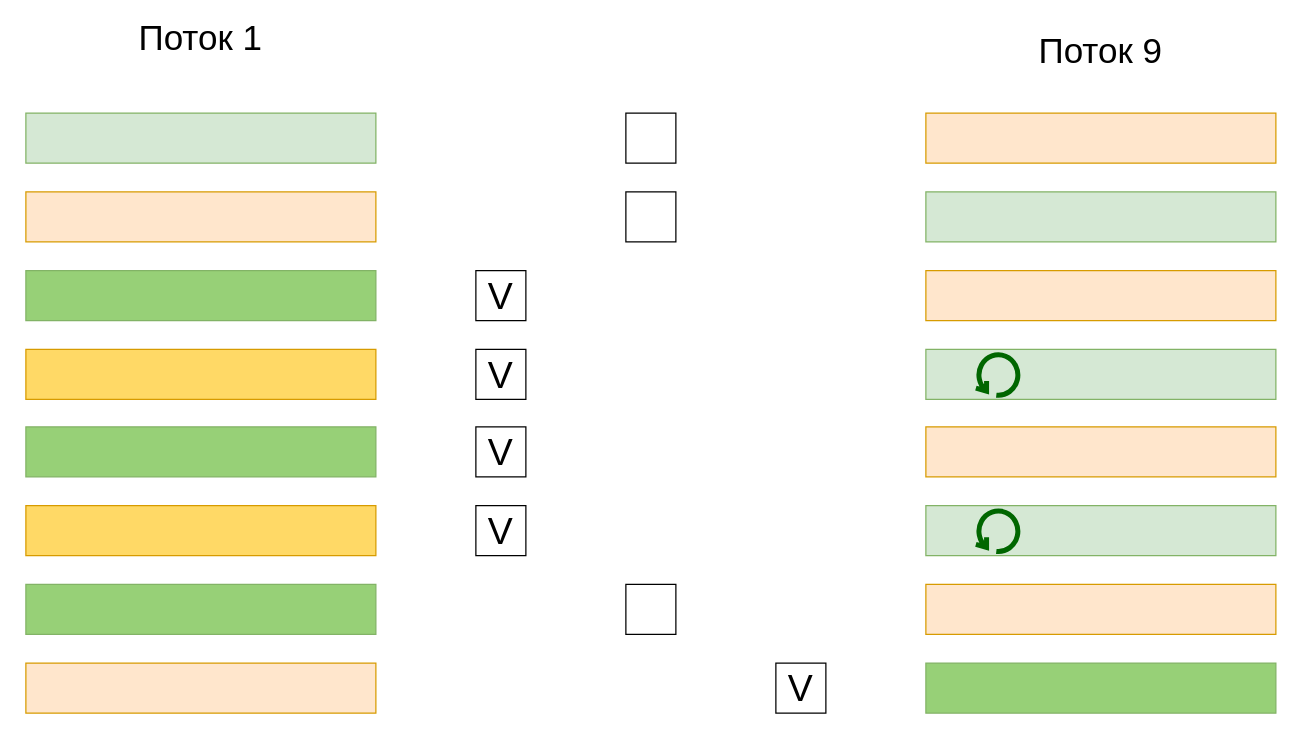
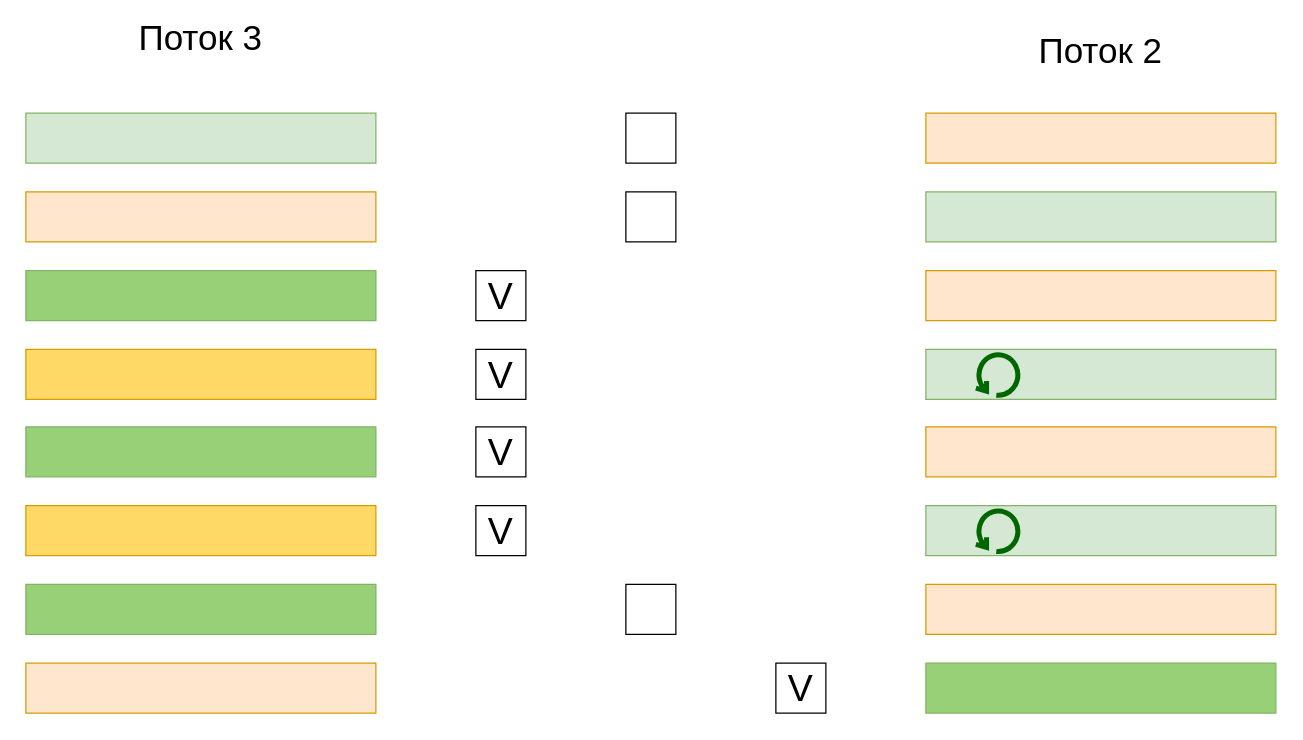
  <mxCell id="0" />
  <mxCell id="1" parent="0" />
  <mxCell id="2" value="" style="rounded=0;whiteSpace=wrap;html=1;fillColor=#d5e8d4;strokeColor=#82b366;" parent="1" vertex="1"><mxGeometry x="740" y="153" width="280" height="40" as="geometry" /></mxCell>
  <mxCell id="3" value="" style="rounded=0;whiteSpace=wrap;html=1;fillColor=#d5e8d4;strokeColor=#82b366;" parent="1" vertex="1"><mxGeometry x="20" y="90" width="280" height="40" as="geometry" /></mxCell>
  <mxCell id="4" value="" style="rounded=0;whiteSpace=wrap;html=1;fillColor=#ffe6cc;strokeColor=#d79b00;" parent="1" vertex="1"><mxGeometry x="740" y="90" width="280" height="40" as="geometry" /></mxCell>
  <mxCell id="5" value="" style="rounded=0;whiteSpace=wrap;html=1;fillColor=#ffe6cc;strokeColor=#d79b00;" parent="1" vertex="1"><mxGeometry x="20" y="153" width="280" height="40" as="geometry" /></mxCell>
  <mxCell id="6" value="" style="rounded=0;whiteSpace=wrap;html=1;strokeColor=#82b366;fillColor=#97D077;" parent="1" vertex="1"><mxGeometry x="20" y="216" width="280" height="40" as="geometry" /></mxCell>
  <mxCell id="7" value="" style="whiteSpace=wrap;html=1;aspect=fixed;" parent="1" vertex="1"><mxGeometry x="500" y="90" width="40" height="40" as="geometry" /></mxCell>
  <mxCell id="8" value="" style="whiteSpace=wrap;html=1;aspect=fixed;" parent="1" vertex="1"><mxGeometry x="500" y="153" width="40" height="40" as="geometry" /></mxCell>
  <mxCell id="9" value="&lt;font style=&quot;font-size: 30px&quot;&gt;V&lt;/font&gt;" style="whiteSpace=wrap;html=1;aspect=fixed;" parent="1" vertex="1"><mxGeometry x="380" y="216" width="40" height="40" as="geometry" /></mxCell>
  <mxCell id="10" value="" style="rounded=0;whiteSpace=wrap;html=1;fillColor=#ffe6cc;strokeColor=#d79b00;" parent="1" vertex="1"><mxGeometry x="740" y="216" width="280" height="40" as="geometry" /></mxCell>
  <mxCell id="11" value="" style="rounded=0;whiteSpace=wrap;html=1;strokeColor=#d79b00;fillColor=#FFD966;" parent="1" vertex="1"><mxGeometry x="20" y="279" width="280" height="40" as="geometry" /></mxCell>
  <mxCell id="12" value="&lt;font style=&quot;font-size: 30px&quot;&gt;V&lt;/font&gt;" style="whiteSpace=wrap;html=1;aspect=fixed;" parent="1" vertex="1"><mxGeometry x="380" y="279" width="40" height="40" as="geometry" /></mxCell>
  <mxCell id="13" value="" style="rounded=0;whiteSpace=wrap;html=1;strokeColor=#82b366;fillColor=#97D077;" parent="1" vertex="1"><mxGeometry x="20" y="341" width="280" height="40" as="geometry" /></mxCell>
  <mxCell id="14" value="&lt;font style=&quot;font-size: 30px&quot;&gt;V&lt;/font&gt;" style="whiteSpace=wrap;html=1;aspect=fixed;" parent="1" vertex="1"><mxGeometry x="380" y="341" width="40" height="40" as="geometry" /></mxCell>
  <mxCell id="15" value="" style="rounded=0;whiteSpace=wrap;html=1;fillColor=#ffe6cc;strokeColor=#d79b00;" parent="1" vertex="1"><mxGeometry x="740" y="341" width="280" height="40" as="geometry" /></mxCell>
  <mxCell id="16" value="" style="rounded=0;whiteSpace=wrap;html=1;strokeColor=#d79b00;fillColor=#FFD966;" parent="1" vertex="1"><mxGeometry x="20" y="404" width="280" height="40" as="geometry" /></mxCell>
  <mxCell id="17" value="&lt;font style=&quot;font-size: 30px&quot;&gt;V&lt;/font&gt;" style="whiteSpace=wrap;html=1;aspect=fixed;" parent="1" vertex="1"><mxGeometry x="380" y="404" width="40" height="40" as="geometry" /></mxCell>
  <mxCell id="18" value="" style="rounded=0;whiteSpace=wrap;html=1;strokeColor=#82b366;fillColor=#97D077;" parent="1" vertex="1"><mxGeometry x="20" y="467" width="280" height="40" as="geometry" /></mxCell>
  <mxCell id="19" value="" style="rounded=0;whiteSpace=wrap;html=1;fillColor=#ffe6cc;strokeColor=#d79b00;" parent="1" vertex="1"><mxGeometry x="740" y="467" width="280" height="40" as="geometry" /></mxCell>
  <mxCell id="20" value="" style="whiteSpace=wrap;html=1;aspect=fixed;" parent="1" vertex="1"><mxGeometry x="500" y="467" width="40" height="40" as="geometry" /></mxCell>
  <mxCell id="21" value="" style="rounded=0;whiteSpace=wrap;html=1;strokeColor=#82b366;fillColor=#97D077;" parent="1" vertex="1"><mxGeometry x="740" y="530" width="280" height="40" as="geometry" /></mxCell>
  <mxCell id="22" value="" style="rounded=0;whiteSpace=wrap;html=1;fillColor=#ffe6cc;strokeColor=#d79b00;" parent="1" vertex="1"><mxGeometry x="20" y="530" width="280" height="40" as="geometry" /></mxCell>
  <mxCell id="23" value="&lt;font style=&quot;font-size: 30px&quot;&gt;V&lt;/font&gt;" style="whiteSpace=wrap;html=1;aspect=fixed;" parent="1" vertex="1"><mxGeometry x="620" y="530" width="40" height="40" as="geometry" /></mxCell>
  <mxCell id="24" value="" style="rounded=0;whiteSpace=wrap;html=1;fillColor=#d5e8d4;strokeColor=#82b366;fontStyle=4" parent="1" vertex="1"><mxGeometry x="740" y="279" width="280" height="40" as="geometry" /></mxCell>
  <mxCell id="25" value="" style="shape=mxgraph.bpmn.loop;html=1;outlineConnect=0;fillColor=#97D077;aspect=fixed;strokeWidth=4;strokeColor=#006600;" parent="1" vertex="1"><mxGeometry x="780" y="281.5" width="35" height="35" as="geometry" /></mxCell>
  <mxCell id="26" value="" style="rounded=0;whiteSpace=wrap;html=1;fillColor=#d5e8d4;strokeColor=#82b366;" parent="1" vertex="1"><mxGeometry x="740" y="404" width="280" height="40" as="geometry" /></mxCell>
  <mxCell id="27" value="" style="shape=mxgraph.bpmn.loop;html=1;outlineConnect=0;fillColor=#97D077;aspect=fixed;strokeWidth=4;strokeColor=#006600;" parent="1" vertex="1"><mxGeometry x="780" y="406.5" width="35" height="35" as="geometry" /></mxCell>
- <mxCell id="28" value="&lt;font style=&quot;font-size: 28px&quot;&gt;Поток 1&lt;/font&gt;" style="text;html=1;strokeColor=none;fillColor=none;align=center;verticalAlign=middle;whiteSpace=wrap;rounded=0;" vertex="1" parent="1"><mxGeometry x="20" y="20" width="280" height="20" as="geometry" /></mxCell>
- <mxCell id="29" value="&lt;font style=&quot;font-size: 28px&quot;&gt;Поток 9&lt;/font&gt;" style="text;html=1;strokeColor=none;fillColor=none;align=center;verticalAlign=middle;whiteSpace=wrap;rounded=0;" vertex="1" parent="1"><mxGeometry x="740" y="30" width="280" height="20" as="geometry" /></mxCell>
+ <mxCell id="28" value="&lt;font style=&quot;font-size: 28px&quot;&gt;Поток 3&lt;/font&gt;" style="text;html=1;strokeColor=none;fillColor=none;align=center;verticalAlign=middle;whiteSpace=wrap;rounded=0;" vertex="1" parent="1"><mxGeometry x="20" y="20" width="280" height="20" as="geometry" /></mxCell>
+ <mxCell id="29" value="&lt;font style=&quot;font-size: 28px&quot;&gt;Поток 2&lt;/font&gt;" style="text;html=1;strokeColor=none;fillColor=none;align=center;verticalAlign=middle;whiteSpace=wrap;rounded=0;" vertex="1" parent="1"><mxGeometry x="740" y="30" width="280" height="20" as="geometry" /></mxCell>
